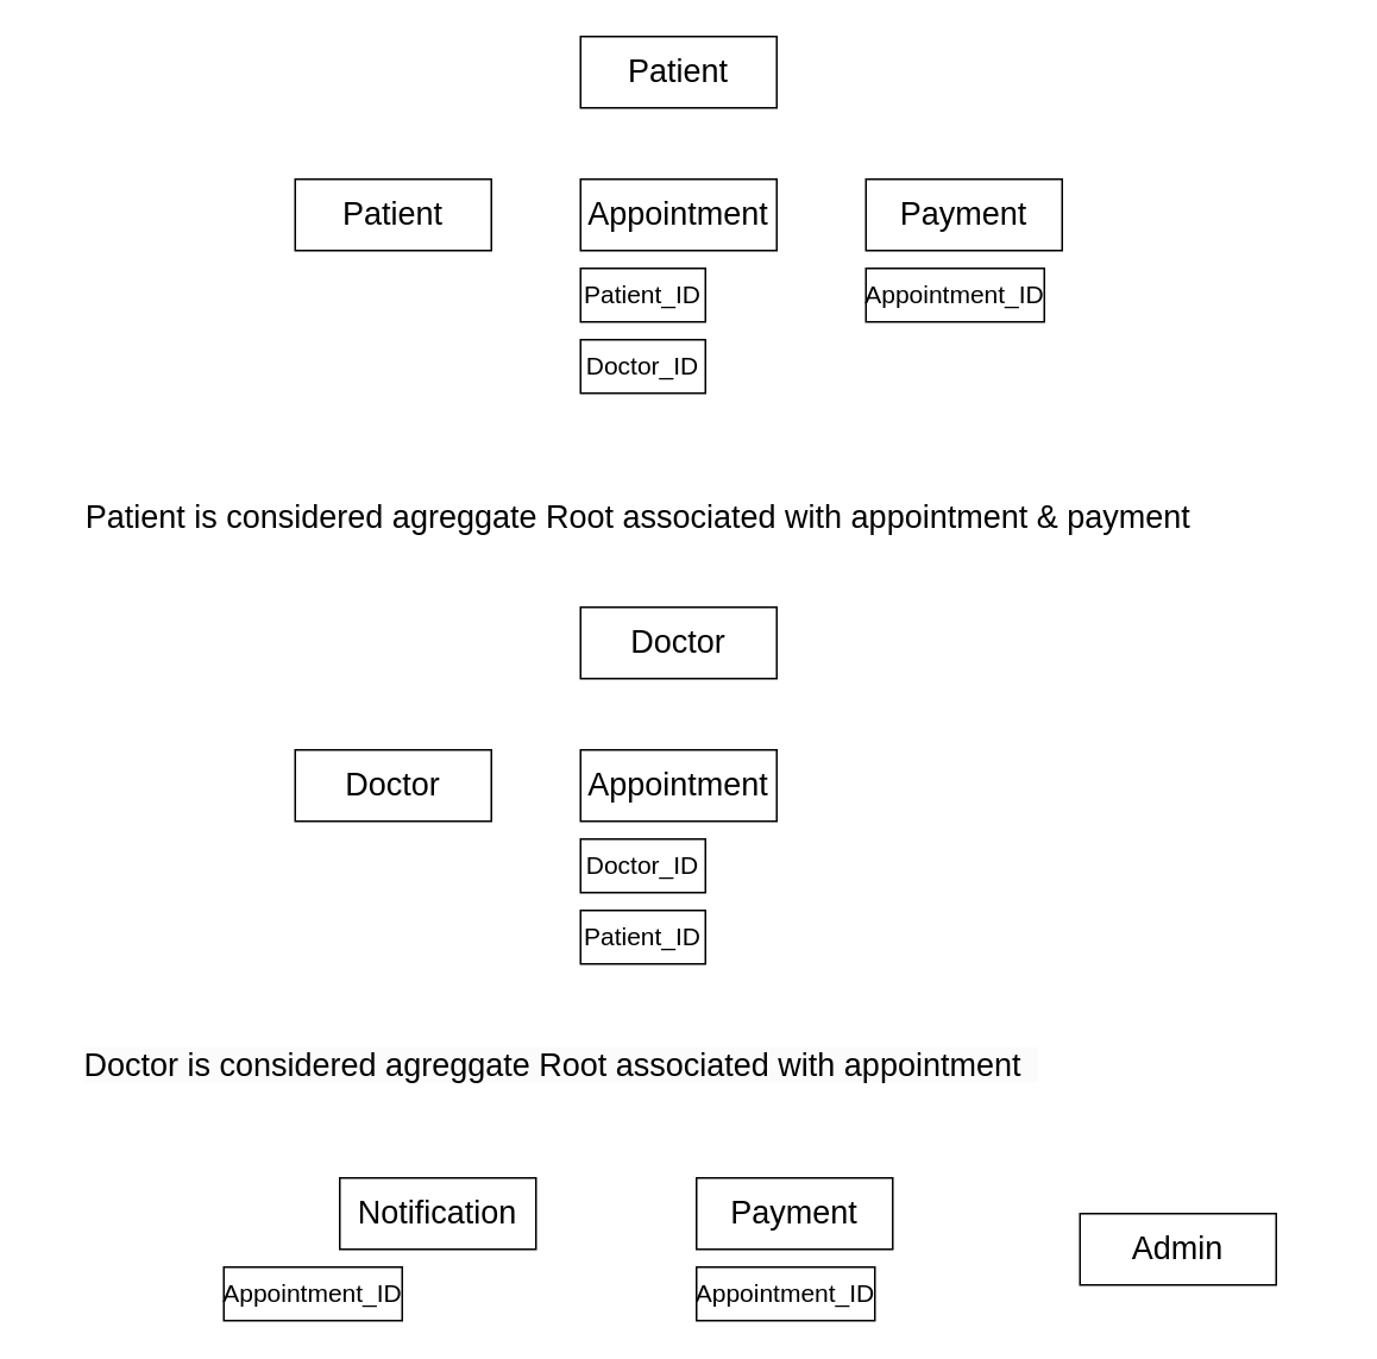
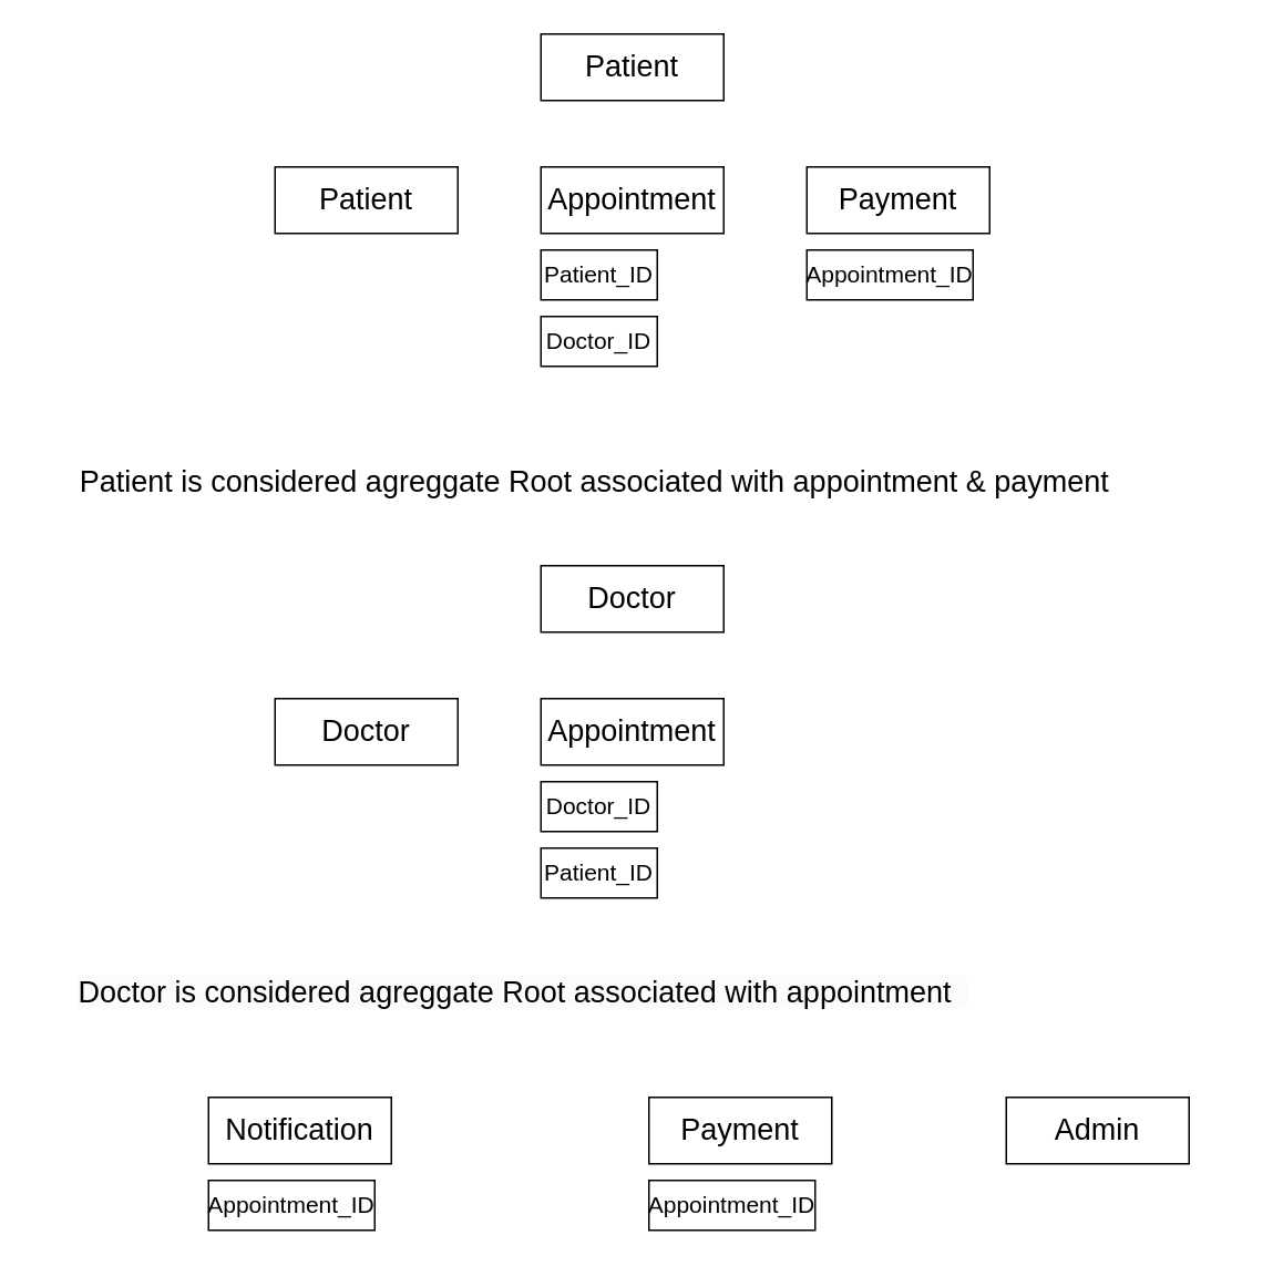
  <mxCell id="0" />
  <mxCell id="1" parent="0" />
  <mxCell id="2" value="&lt;font style=&quot;font-size: 18px;&quot;&gt;Patient&lt;/font&gt;" style="rounded=0;whiteSpace=wrap;html=1;" parent="1" vertex="1"><mxGeometry x="325" y="20" width="110" height="40" as="geometry" /></mxCell>
  <mxCell id="3" value="&lt;font style=&quot;font-size: 18px;&quot;&gt;Patient is considered agreggate Root associated with appointment &amp;amp; payment&amp;nbsp;&lt;/font&gt;" style="text;html=1;strokeColor=none;fillColor=none;align=center;verticalAlign=middle;whiteSpace=wrap;rounded=0;" parent="1" vertex="1"><mxGeometry x="20" y="260" width="680" height="60" as="geometry" /></mxCell>
  <mxCell id="4" value="&lt;span style=&quot;color: rgb(0, 0, 0); font-family: Helvetica; font-size: 18px; font-style: normal; font-variant-ligatures: normal; font-variant-caps: normal; font-weight: 400; letter-spacing: normal; orphans: 2; text-align: center; text-indent: 0px; text-transform: none; widows: 2; word-spacing: 0px; -webkit-text-stroke-width: 0px; background-color: rgb(251, 251, 251); text-decoration-thickness: initial; text-decoration-style: initial; text-decoration-color: initial; float: none; display: inline !important;&quot;&gt;Doctor is considered agreggate Root associated with appointment&amp;nbsp;&amp;nbsp;&lt;/span&gt;" style="text;whiteSpace=wrap;html=1;" parent="1" vertex="1"><mxGeometry x="45" y="580" width="705" height="50" as="geometry" /></mxCell>
- <mxCell id="5" value="&lt;font style=&quot;font-size: 18px;&quot;&gt;Notification&lt;/font&gt;" style="rounded=0;whiteSpace=wrap;html=1;" parent="1" vertex="1"><mxGeometry x="190" y="660" width="110" height="40" as="geometry" /></mxCell>
+ <mxCell id="5" value="&lt;font style=&quot;font-size: 18px;&quot;&gt;Notification&lt;/font&gt;" style="rounded=0;whiteSpace=wrap;html=1;" parent="1" vertex="1"><mxGeometry x="125" y="660" width="110" height="40" as="geometry" /></mxCell>
  <mxCell id="6" value="&lt;font style=&quot;font-size: 18px;&quot;&gt;Payment&lt;/font&gt;" style="rounded=0;whiteSpace=wrap;html=1;" parent="1" vertex="1"><mxGeometry x="390" y="660" width="110" height="40" as="geometry" /></mxCell>
- <mxCell id="7" value="&lt;font style=&quot;font-size: 18px;&quot;&gt;Admin&lt;/font&gt;" style="rounded=0;whiteSpace=wrap;html=1;" parent="1" vertex="1"><mxGeometry x="605" y="680" width="110" height="40" as="geometry" /></mxCell>
+ <mxCell id="7" value="&lt;font style=&quot;font-size: 18px;&quot;&gt;Admin&lt;/font&gt;" style="rounded=0;whiteSpace=wrap;html=1;" parent="1" vertex="1"><mxGeometry x="605" y="660" width="110" height="40" as="geometry" /></mxCell>
  <mxCell id="8" value="&lt;font style=&quot;font-size: 18px;&quot;&gt;Patient&lt;/font&gt;" style="rounded=0;whiteSpace=wrap;html=1;" vertex="1" parent="1"><mxGeometry x="165" y="100" width="110" height="40" as="geometry" /></mxCell>
  <mxCell id="9" value="&lt;font style=&quot;font-size: 18px;&quot;&gt;Appointment&lt;/font&gt;" style="rounded=0;whiteSpace=wrap;html=1;" vertex="1" parent="1"><mxGeometry x="325" y="100" width="110" height="40" as="geometry" /></mxCell>
  <mxCell id="10" value="&lt;font style=&quot;font-size: 18px;&quot;&gt;Payment&lt;/font&gt;" style="rounded=0;whiteSpace=wrap;html=1;" vertex="1" parent="1"><mxGeometry x="485" y="100" width="110" height="40" as="geometry" /></mxCell>
  <mxCell id="11" value="&lt;font style=&quot;font-size: 14px;&quot;&gt;Patient_ID&lt;/font&gt;" style="rounded=0;whiteSpace=wrap;html=1;" vertex="1" parent="1"><mxGeometry x="325" y="150" width="70" height="30" as="geometry" /></mxCell>
  <mxCell id="12" value="&lt;font style=&quot;font-size: 14px;&quot;&gt;Doctor_ID&lt;/font&gt;" style="rounded=0;whiteSpace=wrap;html=1;" vertex="1" parent="1"><mxGeometry x="325" y="190" width="70" height="30" as="geometry" /></mxCell>
  <mxCell id="13" value="&lt;font style=&quot;font-size: 14px;&quot;&gt;Appointment_ID&lt;/font&gt;" style="rounded=0;whiteSpace=wrap;html=1;" vertex="1" parent="1"><mxGeometry x="485" y="150" width="100" height="30" as="geometry" /></mxCell>
  <mxCell id="14" value="&lt;font style=&quot;font-size: 18px;&quot;&gt;Doctor&lt;/font&gt;" style="rounded=0;whiteSpace=wrap;html=1;" vertex="1" parent="1"><mxGeometry x="325" y="340" width="110" height="40" as="geometry" /></mxCell>
  <mxCell id="15" value="&lt;font style=&quot;font-size: 18px;&quot;&gt;Doctor&lt;/font&gt;" style="rounded=0;whiteSpace=wrap;html=1;" vertex="1" parent="1"><mxGeometry x="165" y="420" width="110" height="40" as="geometry" /></mxCell>
  <mxCell id="16" value="&lt;font style=&quot;font-size: 18px;&quot;&gt;Appointment&lt;/font&gt;" style="rounded=0;whiteSpace=wrap;html=1;" vertex="1" parent="1"><mxGeometry x="325" y="420" width="110" height="40" as="geometry" /></mxCell>
  <mxCell id="17" value="&lt;font style=&quot;font-size: 14px;&quot;&gt;Patient_ID&lt;/font&gt;" style="rounded=0;whiteSpace=wrap;html=1;" vertex="1" parent="1"><mxGeometry x="325" y="510" width="70" height="30" as="geometry" /></mxCell>
  <mxCell id="18" value="&lt;font style=&quot;font-size: 14px;&quot;&gt;Doctor_ID&lt;/font&gt;" style="rounded=0;whiteSpace=wrap;html=1;" vertex="1" parent="1"><mxGeometry x="325" y="470" width="70" height="30" as="geometry" /></mxCell>
  <mxCell id="19" value="&lt;font style=&quot;font-size: 14px;&quot;&gt;Appointment_ID&lt;/font&gt;" style="rounded=0;whiteSpace=wrap;html=1;" vertex="1" parent="1"><mxGeometry x="125" y="710" width="100" height="30" as="geometry" /></mxCell>
  <mxCell id="20" value="&lt;font style=&quot;font-size: 14px;&quot;&gt;Appointment_ID&lt;/font&gt;" style="rounded=0;whiteSpace=wrap;html=1;" vertex="1" parent="1"><mxGeometry x="390" y="710" width="100" height="30" as="geometry" /></mxCell>
